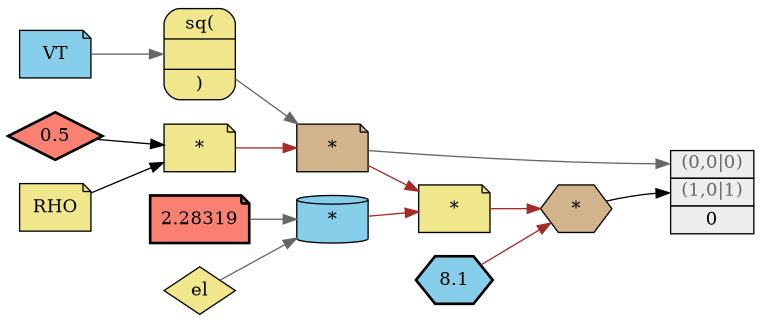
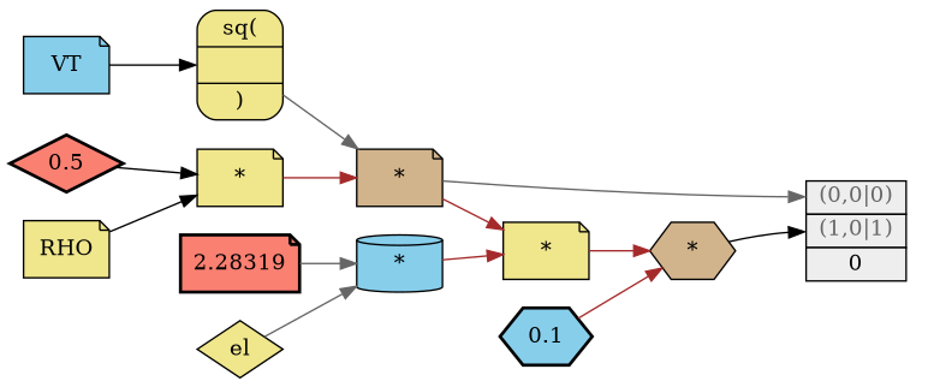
  digraph {
    rankdir=LR
    node [fillcolor=khaki shape=note style=filled]
    edge [color=brown]
    n1 [fillcolor=tan label="*"]
    n2 [label=<<TABLE BORDER="0" CELLBORDER="1" CELLSPACING="0"><TR><TD PORT='f0' BGCOLOR='#eeeeee'> <font color='#666666'>(0,0|0)</font> </TD></TR><TR><TD PORT='f1' BGCOLOR='#eeeeee'> <font color='#666666'>(1,0|1)</font> </TD></TR><TR><TD BGCOLOR='#eeeeee'>0</TD></TR></TABLE>> shape=plaintext fillcolor="" style=""]
    n3 [label="*"]
    n4 [fillcolor=tan label="*" shape=hexagon]
    n5 [label="sq(| <f0> | )" shape=Mrecord]
    n6 [fillcolor=skyblue label=VT style="solid,filled"]
    n7 [fillcolor=salmon label=2.28319 style="bold,filled"]
    n8 [fillcolor=skyblue label="*" shape=cylinder]
    n9 [label="*"]
    n10 [label=RHO style="solid,filled"]
    n11 [fillcolor=salmon label=0.5 shape=diamond style="bold,filled"]
    n12 [label=el shape=diamond style="solid,filled"]
-   n13 [fillcolor=skyblue label=8.1 shape=hexagon style="bold,filled"]
+   n13 [fillcolor=skyblue label=0.1 shape=hexagon style="bold,filled"]
    n1 -> n2 [color=gray40 headport=f0]
    n1 -> n3
    n3 -> n4
    n4 -> n2 [color=black headport=f1]
    n5 -> n1 [color=gray40]
-   n6 -> n5 [color=gray40 headport=f0]
+   n6 -> n5 [color=black headport=f0]
    n7 -> n8 [color=gray40]
    n8 -> n3
    n9 -> n1
    n10 -> n9 [color=black]
    n11 -> n9 [color=black]
    n12 -> n8 [color=gray40]
    n13 -> n4
  }
